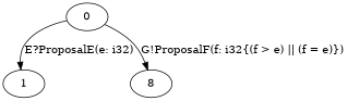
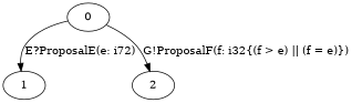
  digraph {
    0
    1
-   2 [label=8]
-   0 -> 1 [label="E?ProposalE(e: i32)"]
+   2
+   0 -> 1 [label="E?ProposalE(e: i72)"]
    0 -> 2 [label="G!ProposalF(f: i32{(f > e) || (f = e)})"]
  }
